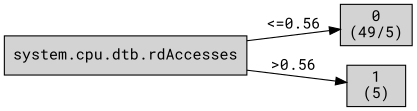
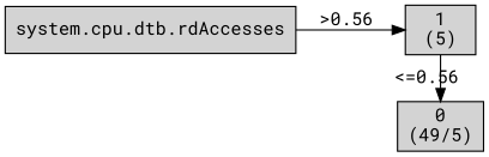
  digraph {
    fontname="Roboto Mono"
    rankdir=LR
    node [fontname="Roboto Mono" shape=box style=filled weight=2]
    edge [fontname="Roboto Mono"]
    n1 [label="system.cpu.dtb.rdAccesses\n" weight=1]
    n2 [label="0\n(49/5)\n"]
    n3 [label="1\n(5)\n"]
    subgraph sub_1 {
      rank=same
      n1
    }
    subgraph sub_2 {
      rank=same
      n2
      n3
    }
-   n1 -> n2 [label="<=0.56"]
+   n3 -> n2 [label="<=0.56"]
    n1 -> n3 [label=">0.56"]
  }
